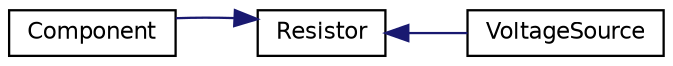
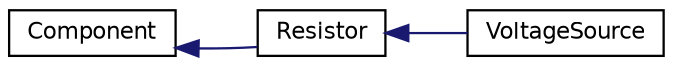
  digraph {
    rankdir=LR
    node [color=black fillcolor=white fontname=Helvetica fontsize=10 shape=record style=filled]
    edge [color=midnightblue dir=back fontname=Helvetica fontsize=10 labelfontname=Helvetica labelfontsize=10 style=solid]
    n1 [height=0.2 label=Component width=0.4]
    n2 [height=0.2 label=Resistor width=0.4]
    n3 [height=0.2 label=VoltageSource width=0.4]
-   n2 -> n1
+   n1 -> n2
    n2 -> n3
  }
